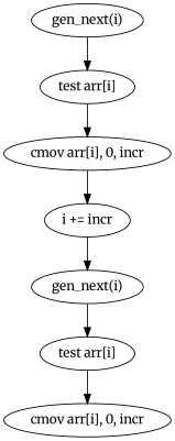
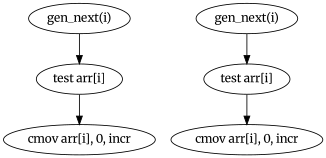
  digraph {
    fontname=Merriweather
    node [fontname=Merriweather]
    edge [fontname=Merriweather]
    n1 [label="gen_next(i)"]
    n2 [label="test arr[i]"]
    n3 [label="gen_next(i)"]
    n4 [label="test arr[i]"]
    n5 [label="cmov arr[i], 0, incr"]
    n6 [label="cmov arr[i], 0, incr"]
-   n7 [label="i += incr"]
    n1 -> n2
    n2 -> n5
    n3 -> n4
    n4 -> n6
-   n5 -> n7
-   n7 -> n3
  }
